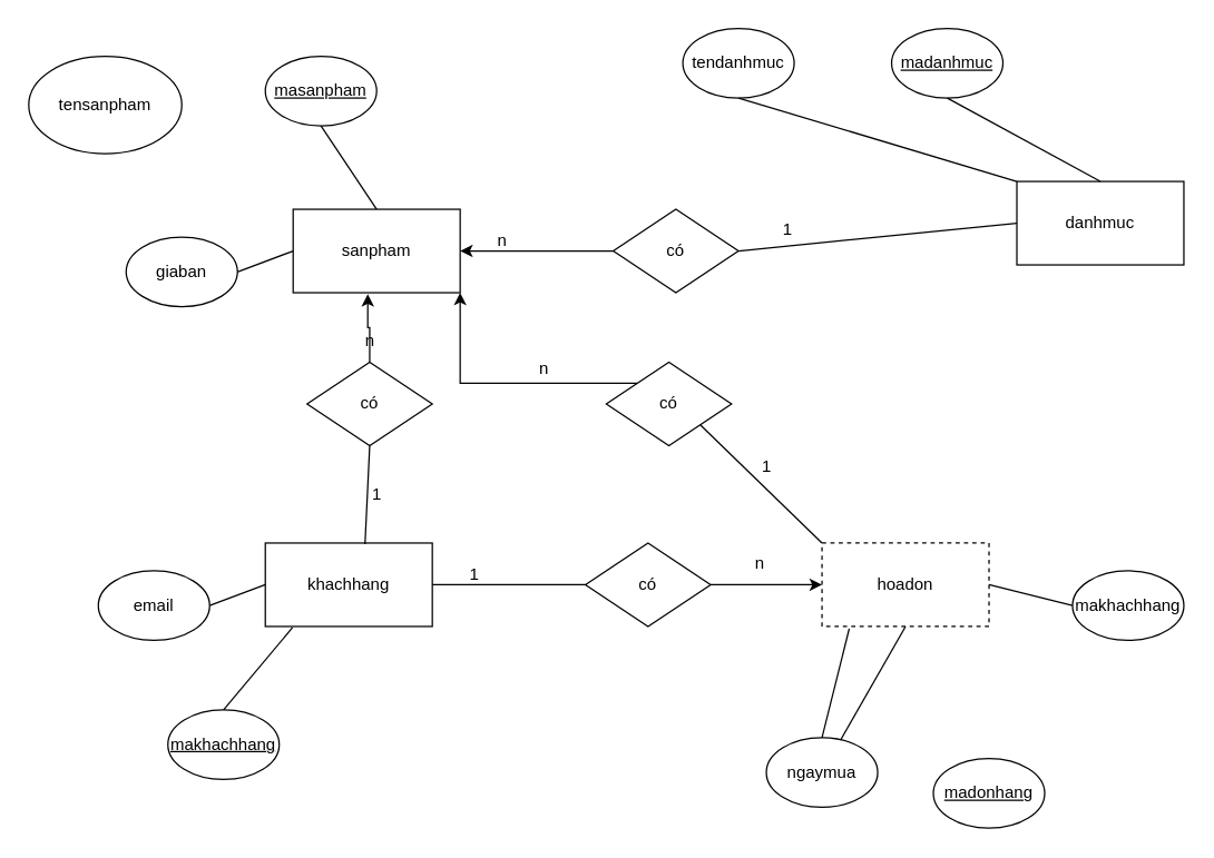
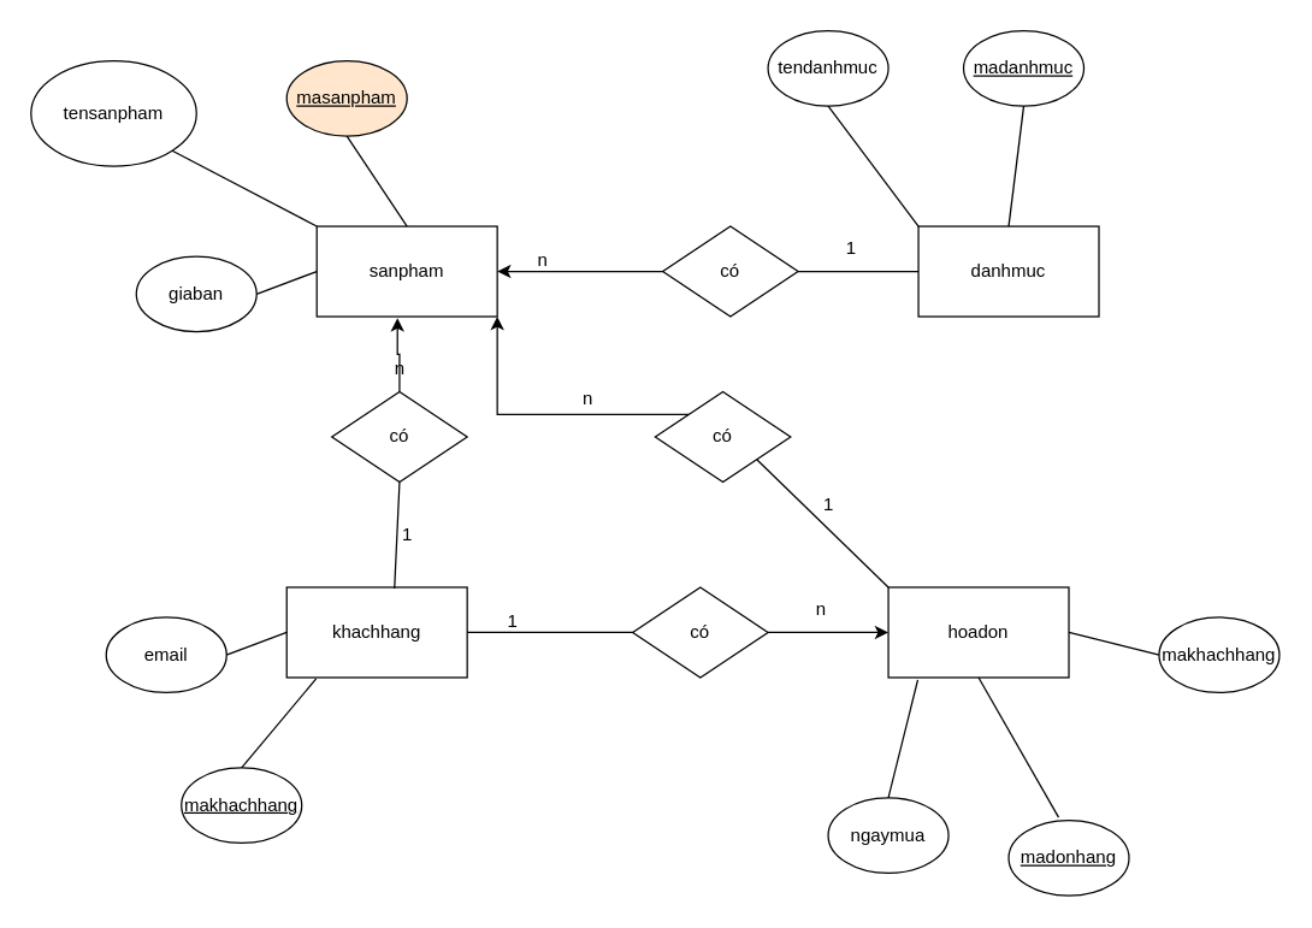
  <mxCell id="0" />
  <mxCell id="1" parent="0" />
  <mxCell id="2" value="sanpham" style="rounded=0;whiteSpace=wrap;html=1;" parent="1" vertex="1"><mxGeometry x="210" y="150" width="120" height="60" as="geometry" /></mxCell>
- <mxCell id="3" value="danhmuc" style="rounded=0;whiteSpace=wrap;html=1;" parent="1" vertex="1"><mxGeometry x="730" y="130" width="120" height="60" as="geometry" /></mxCell>
- <mxCell id="4" value="tendanhmuc" style="ellipse;whiteSpace=wrap;html=1;" parent="1" vertex="1"><mxGeometry x="490" y="20" width="80" height="50" as="geometry" /></mxCell>
+ <mxCell id="3" value="danhmuc" style="rounded=0;whiteSpace=wrap;html=1;" parent="1" vertex="1"><mxGeometry x="610" y="150" width="120" height="60" as="geometry" /></mxCell>
+ <mxCell id="4" value="tendanhmuc" style="ellipse;whiteSpace=wrap;html=1;" parent="1" vertex="1"><mxGeometry x="510" y="20" width="80" height="50" as="geometry" /></mxCell>
  <mxCell id="5" value="&lt;u&gt;madanhmuc&lt;/u&gt;" style="ellipse;whiteSpace=wrap;html=1;" parent="1" vertex="1"><mxGeometry x="640" y="20" width="80" height="50" as="geometry" /></mxCell>
  <mxCell id="6" value="tensanpham" style="ellipse;whiteSpace=wrap;html=1;" parent="1" vertex="1"><mxGeometry x="20" y="40" width="110" height="70" as="geometry" /></mxCell>
  <mxCell id="7" value="giaban" style="ellipse;whiteSpace=wrap;html=1;" parent="1" vertex="1"><mxGeometry x="90" y="170" width="80" height="50" as="geometry" /></mxCell>
- <mxCell id="8" value="&lt;u&gt;masanpham&lt;/u&gt;" style="ellipse;whiteSpace=wrap;html=1;" parent="1" vertex="1"><mxGeometry x="190" y="40" width="80" height="50" as="geometry" /></mxCell>
+ <mxCell id="8" value="&lt;u&gt;masanpham&lt;/u&gt;" style="ellipse;whiteSpace=wrap;html=1;fillColor=#ffe6cc;" parent="1" vertex="1"><mxGeometry x="190" y="40" width="80" height="50" as="geometry" /></mxCell>
  <mxCell id="9" style="edgeStyle=orthogonalEdgeStyle;rounded=0;orthogonalLoop=1;jettySize=auto;html=1;exitX=0;exitY=0.5;exitDx=0;exitDy=0;entryX=1;entryY=0.5;entryDx=0;entryDy=0;" edge="1" parent="1" source="10" target="2"><mxGeometry relative="1" as="geometry" /></mxCell>
  <mxCell id="10" value="có" style="rhombus;whiteSpace=wrap;html=1;" parent="1" vertex="1"><mxGeometry x="440" y="150" width="90" height="60" as="geometry" /></mxCell>
  <mxCell id="11" value="" style="endArrow=none;html=1;rounded=0;entryX=0;entryY=0.5;entryDx=0;entryDy=0;" parent="1" target="3" edge="1"><mxGeometry width="50" height="50" relative="1" as="geometry"><mxPoint x="530" y="180" as="sourcePoint" /><mxPoint x="410" y="190" as="targetPoint" /></mxGeometry></mxCell>
  <mxCell id="12" value="n" style="text;html=1;align=center;verticalAlign=middle;resizable=0;points=[];autosize=1;strokeColor=none;fillColor=none;" parent="1" vertex="1"><mxGeometry x="345" y="158" width="30" height="30" as="geometry" /></mxCell>
  <mxCell id="13" value="1" style="text;html=1;align=center;verticalAlign=middle;resizable=0;points=[];autosize=1;strokeColor=none;fillColor=none;" parent="1" vertex="1"><mxGeometry x="550" y="150" width="30" height="30" as="geometry" /></mxCell>
  <mxCell id="14" value="" style="endArrow=none;html=1;rounded=0;exitX=0.5;exitY=1;exitDx=0;exitDy=0;entryX=0.5;entryY=0;entryDx=0;entryDy=0;" parent="1" source="8" target="2" edge="1"><mxGeometry width="50" height="50" relative="1" as="geometry"><mxPoint x="440" y="240" as="sourcePoint" /><mxPoint x="490" y="190" as="targetPoint" /></mxGeometry></mxCell>
  <mxCell id="15" value="" style="endArrow=none;html=1;rounded=0;exitX=1;exitY=0.5;exitDx=0;exitDy=0;entryX=0;entryY=0.5;entryDx=0;entryDy=0;" parent="1" source="7" target="2" edge="1"><mxGeometry width="50" height="50" relative="1" as="geometry"><mxPoint x="440" y="240" as="sourcePoint" /><mxPoint x="490" y="190" as="targetPoint" /></mxGeometry></mxCell>
+ <mxCell id="16" value="" style="endArrow=none;html=1;rounded=0;exitX=1;exitY=1;exitDx=0;exitDy=0;entryX=0;entryY=0;entryDx=0;entryDy=0;" parent="1" source="6" target="2" edge="1"><mxGeometry width="50" height="50" relative="1" as="geometry"><mxPoint x="440" y="240" as="sourcePoint" /><mxPoint x="490" y="190" as="targetPoint" /></mxGeometry></mxCell>
  <mxCell id="17" value="" style="endArrow=none;html=1;rounded=0;entryX=0.5;entryY=1;entryDx=0;entryDy=0;exitX=0.5;exitY=0;exitDx=0;exitDy=0;" parent="1" source="3" target="5" edge="1"><mxGeometry width="50" height="50" relative="1" as="geometry"><mxPoint x="440" y="240" as="sourcePoint" /><mxPoint x="490" y="190" as="targetPoint" /></mxGeometry></mxCell>
  <mxCell id="18" value="" style="endArrow=none;html=1;rounded=0;exitX=0.5;exitY=1;exitDx=0;exitDy=0;entryX=0;entryY=0;entryDx=0;entryDy=0;" parent="1" source="4" target="3" edge="1"><mxGeometry width="50" height="50" relative="1" as="geometry"><mxPoint x="440" y="240" as="sourcePoint" /><mxPoint x="490" y="190" as="targetPoint" /></mxGeometry></mxCell>
  <mxCell id="19" value="khachhang" style="rounded=0;whiteSpace=wrap;html=1;" parent="1" vertex="1"><mxGeometry x="190" y="390" width="120" height="60" as="geometry" /></mxCell>
- <mxCell id="20" value="hoadon" style="rounded=0;whiteSpace=wrap;html=1;dashed=1;" parent="1" vertex="1"><mxGeometry x="590" y="390" width="120" height="60" as="geometry" /></mxCell>
+ <mxCell id="20" value="hoadon" style="rounded=0;whiteSpace=wrap;html=1;" parent="1" vertex="1"><mxGeometry x="590" y="390" width="120" height="60" as="geometry" /></mxCell>
  <mxCell id="21" value="ngaymua" style="ellipse;whiteSpace=wrap;html=1;" parent="1" vertex="1"><mxGeometry x="550" y="530" width="80" height="50" as="geometry" /></mxCell>
  <mxCell id="22" value="&lt;u&gt;madonhang&lt;/u&gt;" style="ellipse;whiteSpace=wrap;html=1;" parent="1" vertex="1"><mxGeometry x="670" y="545" width="80" height="50" as="geometry" /></mxCell>
  <mxCell id="23" value="email" style="ellipse;whiteSpace=wrap;html=1;" parent="1" vertex="1"><mxGeometry x="70" y="410" width="80" height="50" as="geometry" /></mxCell>
  <mxCell id="24" value="&lt;u&gt;makhachhang&lt;/u&gt;" style="ellipse;whiteSpace=wrap;html=1;" parent="1" vertex="1"><mxGeometry x="120" y="510" width="80" height="50" as="geometry" /></mxCell>
  <mxCell id="25" style="edgeStyle=orthogonalEdgeStyle;rounded=0;orthogonalLoop=1;jettySize=auto;html=1;exitX=1;exitY=0.5;exitDx=0;exitDy=0;" edge="1" parent="1" source="26" target="20"><mxGeometry relative="1" as="geometry" /></mxCell>
  <mxCell id="26" value="có" style="rhombus;whiteSpace=wrap;html=1;" parent="1" vertex="1"><mxGeometry x="420" y="390" width="90" height="60" as="geometry" /></mxCell>
  <mxCell id="27" value="makhachhang" style="ellipse;whiteSpace=wrap;html=1;" parent="1" vertex="1"><mxGeometry x="770" y="410" width="80" height="50" as="geometry" /></mxCell>
  <mxCell id="28" value="" style="endArrow=none;html=1;rounded=0;exitX=1;exitY=0.5;exitDx=0;exitDy=0;entryX=0;entryY=0.5;entryDx=0;entryDy=0;" parent="1" source="19" target="26" edge="1"><mxGeometry width="50" height="50" relative="1" as="geometry"><mxPoint x="420" y="480" as="sourcePoint" /><mxPoint x="470" y="430" as="targetPoint" /></mxGeometry></mxCell>
  <mxCell id="29" value="1" style="text;html=1;align=center;verticalAlign=middle;resizable=0;points=[];autosize=1;strokeColor=none;fillColor=none;" parent="1" vertex="1"><mxGeometry x="325" y="398" width="30" height="30" as="geometry" /></mxCell>
  <mxCell id="30" value="n" style="text;html=1;align=center;verticalAlign=middle;resizable=0;points=[];autosize=1;strokeColor=none;fillColor=none;" parent="1" vertex="1"><mxGeometry x="530" y="390" width="30" height="30" as="geometry" /></mxCell>
  <mxCell id="31" value="" style="endArrow=none;html=1;rounded=0;exitX=0.5;exitY=0;exitDx=0;exitDy=0;entryX=0.163;entryY=1.013;entryDx=0;entryDy=0;entryPerimeter=0;" parent="1" source="24" target="19" edge="1"><mxGeometry width="50" height="50" relative="1" as="geometry"><mxPoint x="420" y="480" as="sourcePoint" /><mxPoint x="470" y="430" as="targetPoint" /></mxGeometry></mxCell>
  <mxCell id="32" value="" style="endArrow=none;html=1;rounded=0;exitX=1;exitY=0.5;exitDx=0;exitDy=0;entryX=0;entryY=0.5;entryDx=0;entryDy=0;" parent="1" source="23" target="19" edge="1"><mxGeometry width="50" height="50" relative="1" as="geometry"><mxPoint x="420" y="480" as="sourcePoint" /><mxPoint x="470" y="430" as="targetPoint" /></mxGeometry></mxCell>
- <mxCell id="33" value="" style="endArrow=none;html=1;rounded=0;exitX=0.5;exitY=1;exitDx=0;exitDy=0;" parent="1" source="20" target="21" edge="1"><mxGeometry width="50" height="50" relative="1" as="geometry"><mxPoint x="420" y="480" as="sourcePoint" /><mxPoint x="470" y="430" as="targetPoint" /></mxGeometry></mxCell>
+ <mxCell id="33" value="" style="endArrow=none;html=1;rounded=0;entryX=0.415;entryY=-0.04;entryDx=0;entryDy=0;exitX=0.5;exitY=1;exitDx=0;exitDy=0;entryPerimeter=0;" parent="1" source="20" target="22" edge="1"><mxGeometry width="50" height="50" relative="1" as="geometry"><mxPoint x="420" y="480" as="sourcePoint" /><mxPoint x="470" y="430" as="targetPoint" /></mxGeometry></mxCell>
  <mxCell id="34" value="" style="endArrow=none;html=1;rounded=0;entryX=0;entryY=0.5;entryDx=0;entryDy=0;exitX=1;exitY=0.5;exitDx=0;exitDy=0;" parent="1" source="20" target="27" edge="1"><mxGeometry width="50" height="50" relative="1" as="geometry"><mxPoint x="420" y="480" as="sourcePoint" /><mxPoint x="470" y="430" as="targetPoint" /></mxGeometry></mxCell>
  <mxCell id="35" value="" style="endArrow=none;html=1;rounded=0;entryX=0.163;entryY=1.027;entryDx=0;entryDy=0;entryPerimeter=0;" parent="1" target="20" edge="1"><mxGeometry width="50" height="50" relative="1" as="geometry"><mxPoint x="590" y="530" as="sourcePoint" /><mxPoint x="470" y="430" as="targetPoint" /></mxGeometry></mxCell>
  <mxCell id="36" value="có" style="rhombus;whiteSpace=wrap;html=1;" parent="1" vertex="1"><mxGeometry x="220" y="260" width="90" height="60" as="geometry" /></mxCell>
  <mxCell id="37" value="" style="endArrow=none;html=1;rounded=0;exitX=0.597;exitY=0.013;exitDx=0;exitDy=0;entryX=0.5;entryY=1;entryDx=0;entryDy=0;exitPerimeter=0;" parent="1" source="19" target="36" edge="1"><mxGeometry width="50" height="50" relative="1" as="geometry"><mxPoint x="110" y="290" as="sourcePoint" /><mxPoint x="270" y="300" as="targetPoint" /></mxGeometry></mxCell>
  <mxCell id="38" value="1" style="text;html=1;align=center;verticalAlign=middle;resizable=0;points=[];autosize=1;strokeColor=none;fillColor=none;" parent="1" vertex="1"><mxGeometry x="255" y="340" width="30" height="30" as="geometry" /></mxCell>
  <mxCell id="39" value="n" style="text;html=1;align=center;verticalAlign=middle;resizable=0;points=[];autosize=1;strokeColor=none;fillColor=none;" parent="1" vertex="1"><mxGeometry x="250" y="230" width="30" height="30" as="geometry" /></mxCell>
  <mxCell id="40" style="edgeStyle=orthogonalEdgeStyle;rounded=0;orthogonalLoop=1;jettySize=auto;html=1;exitX=0;exitY=0;exitDx=0;exitDy=0;entryX=1;entryY=1;entryDx=0;entryDy=0;" edge="1" parent="1" source="41" target="2"><mxGeometry relative="1" as="geometry" /></mxCell>
  <mxCell id="41" value="có" style="rhombus;whiteSpace=wrap;html=1;" parent="1" vertex="1"><mxGeometry x="435" y="260" width="90" height="60" as="geometry" /></mxCell>
  <mxCell id="42" value="" style="endArrow=none;html=1;rounded=0;entryX=0;entryY=0;entryDx=0;entryDy=0;exitX=1;exitY=1;exitDx=0;exitDy=0;" parent="1" source="41" target="20" edge="1"><mxGeometry width="50" height="50" relative="1" as="geometry"><mxPoint x="525" y="290" as="sourcePoint" /><mxPoint x="605" y="290" as="targetPoint" /></mxGeometry></mxCell>
  <mxCell id="43" value="n" style="text;html=1;align=center;verticalAlign=middle;resizable=0;points=[];autosize=1;strokeColor=none;fillColor=none;" parent="1" vertex="1"><mxGeometry x="375" y="250" width="30" height="30" as="geometry" /></mxCell>
  <mxCell id="44" value="1" style="text;html=1;align=center;verticalAlign=middle;resizable=0;points=[];autosize=1;strokeColor=none;fillColor=none;" parent="1" vertex="1"><mxGeometry x="535" y="320" width="30" height="30" as="geometry" /></mxCell>
  <mxCell id="45" style="edgeStyle=orthogonalEdgeStyle;rounded=0;orthogonalLoop=1;jettySize=auto;html=1;exitX=0.5;exitY=0;exitDx=0;exitDy=0;entryX=0.447;entryY=1.017;entryDx=0;entryDy=0;entryPerimeter=0;" edge="1" parent="1" source="36" target="2"><mxGeometry relative="1" as="geometry" /></mxCell>
